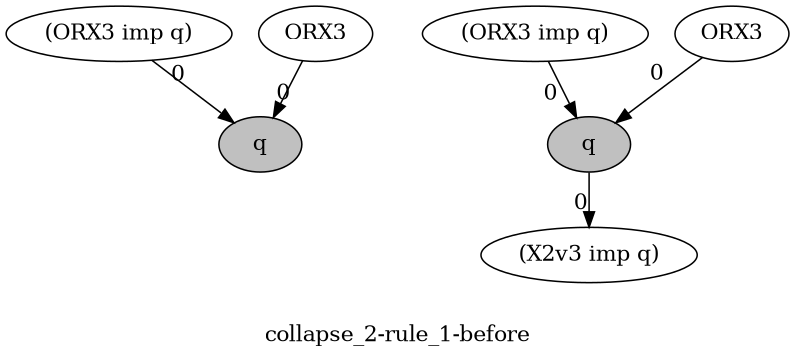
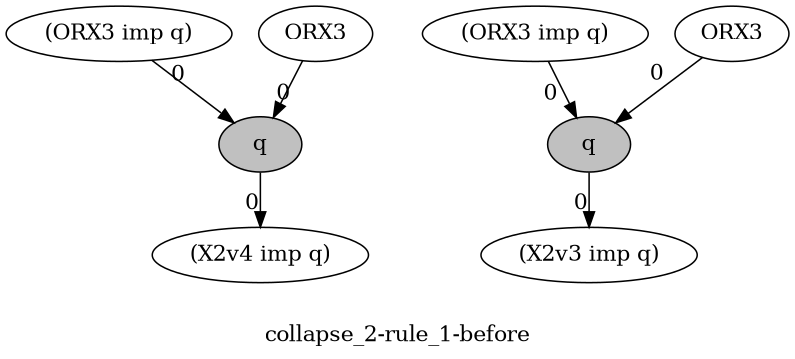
  strict digraph {
    collapsed_nodes="['251', '1151']"
    label="collapse_2-rule_1-before"
    node [ancestor_target=False formula="(ORX3 imp q)" hypothesis=False]
    edge [ancestor=False dependencies=0000000000000000000000000000000000000000000001000000000000000000000000000000000000000000000000000000000000000000000000000000000000000000000 xlabel=0]
    n1 [label="(ORX3 imp q)"]
    n2 [fillcolor=grey formula=q label=q style=filled]
+   n3 [formula="(X2v4 imp q)" label="(X2v4 imp q)"]
    n4 [formula=ORX3 label=ORX3]
    n5 [label="(ORX3 imp q)"]
    n6 [fillcolor=grey formula=q label=q style=filled]
    n7 [formula="(X2v3 imp q)" label="(X2v3 imp q)"]
    n8 [formula=ORX3 label=ORX3]
    n1 -> n2 [dependencies=0000000000000000000000000000000000000000000100000000000000000000000000000000001000000000001000000010000000000000000100000000000000000000000]
+   n2 -> n3 [dependencies=0000000000000000000000000000000000000000000101000000000000000000000000000000001000000000001000000010000000000000000100000000000000000000000]
    n4 -> n2
    n5 -> n6 [dependencies=0000000000000000000000000000000000000000000100000000000000000000001000000001000000000000000000010000000000000000000000000000000000010000000]
    n6 -> n7 [dependencies=0000000000000000000000000000000000000000000101000000000000000000001000000001000000000000000000010000000000000000000000000000000000010000000]
    n8 -> n6
  }
